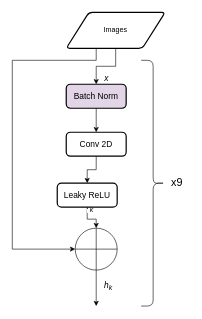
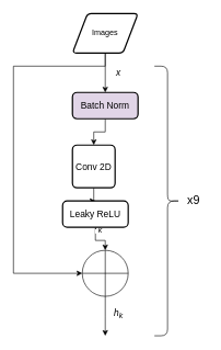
  <mxCell id="0" />
  <mxCell id="1" parent="0" />
  <mxCell id="2" value="&lt;i&gt;&lt;font style=&quot;font-size: 14px&quot;&gt;x&lt;/font&gt;&lt;/i&gt;" style="edgeStyle=orthogonalEdgeStyle;rounded=0;orthogonalLoop=1;jettySize=auto;html=1;" edge="1" parent="1" source="4" target="6"><mxGeometry y="20" relative="1" as="geometry"><mxPoint as="offset" /></mxGeometry></mxCell>
  <mxCell id="3" style="edgeStyle=orthogonalEdgeStyle;rounded=0;orthogonalLoop=1;jettySize=auto;html=1;exitX=0.5;exitY=1;exitDx=0;exitDy=0;entryX=0;entryY=0.5;entryDx=0;entryDy=0;entryPerimeter=0;" edge="1" parent="1" source="4" target="12"><mxGeometry relative="1" as="geometry"><Array as="points"><mxPoint x="160" y="100" /><mxPoint x="20" y="100" /><mxPoint x="20" y="415" /></Array></mxGeometry></mxCell>
- <mxCell id="4" value="Images" style="shape=parallelogram;html=1;strokeWidth=2;perimeter=parallelogramPerimeter;whiteSpace=wrap;rounded=1;arcSize=12;size=0.23;" vertex="1" parent="1"><mxGeometry x="110" y="20" width="165" height="60" as="geometry" /></mxCell>
+ <mxCell id="4" value="Images" style="shape=parallelogram;html=1;strokeWidth=2;perimeter=parallelogramPerimeter;whiteSpace=wrap;rounded=1;arcSize=12;size=0.23;" vertex="1" parent="1"><mxGeometry x="110" y="20" width="100" height="60" as="geometry" /></mxCell>
  <mxCell id="5" value="" style="edgeStyle=orthogonalEdgeStyle;rounded=0;orthogonalLoop=1;jettySize=auto;html=1;" edge="1" parent="1" source="6" target="8"><mxGeometry relative="1" as="geometry" /></mxCell>
  <mxCell id="6" value="&lt;font style=&quot;font-size: 14px&quot;&gt;Batch Norm&lt;/font&gt;" style="rounded=1;whiteSpace=wrap;html=1;absoluteArcSize=1;arcSize=14;strokeWidth=2;fillColor=#e1d5e7;" vertex="1" parent="1"><mxGeometry x="110" y="140" width="100" height="40" as="geometry" /></mxCell>
  <mxCell id="7" value="" style="edgeStyle=orthogonalEdgeStyle;rounded=0;orthogonalLoop=1;jettySize=auto;html=1;" edge="1" parent="1" source="8" target="10"><mxGeometry relative="1" as="geometry" /></mxCell>
- <mxCell id="8" value="&lt;font style=&quot;font-size: 14px&quot;&gt;Conv 2D&lt;/font&gt;" style="rounded=1;whiteSpace=wrap;html=1;absoluteArcSize=1;arcSize=14;strokeWidth=2;" vertex="1" parent="1"><mxGeometry x="110" y="220" width="100" height="40" as="geometry" /></mxCell>
+ <mxCell id="8" value="&lt;font style=&quot;font-size: 14px&quot;&gt;Conv 2D&lt;/font&gt;" style="rounded=1;whiteSpace=wrap;html=1;absoluteArcSize=1;arcSize=14;strokeWidth=2;" vertex="1" parent="1"><mxGeometry x="110" y="220" width="65" height="65" as="geometry" /></mxCell>
  <mxCell id="9" value="&lt;font style=&quot;font-size: 14px&quot;&gt;&lt;i&gt;r&lt;sub&gt;k&lt;/sub&gt;&lt;/i&gt;&lt;/font&gt;" style="edgeStyle=orthogonalEdgeStyle;rounded=0;orthogonalLoop=1;jettySize=auto;html=1;" edge="1" parent="1" source="10" target="12"><mxGeometry y="20" relative="1" as="geometry"><mxPoint as="offset" /></mxGeometry></mxCell>
  <mxCell id="10" value="&lt;font style=&quot;font-size: 14px&quot;&gt;Leaky ReLU&lt;/font&gt;" style="rounded=1;whiteSpace=wrap;html=1;absoluteArcSize=1;arcSize=14;strokeWidth=2;" vertex="1" parent="1"><mxGeometry x="95" y="305" width="100" height="40" as="geometry" /></mxCell>
  <mxCell id="11" value="&lt;i&gt;&lt;font style=&quot;font-size: 14px&quot;&gt;&lt;font&gt;h&lt;/font&gt;&lt;font&gt;&lt;sub&gt;k&lt;/sub&gt;&lt;/font&gt;&lt;/font&gt;&lt;/i&gt;" style="edgeStyle=orthogonalEdgeStyle;rounded=0;orthogonalLoop=1;jettySize=auto;html=1;exitX=0.5;exitY=1;exitDx=0;exitDy=0;exitPerimeter=0;" edge="1" parent="1" source="12"><mxGeometry x="-0.143" y="20" relative="1" as="geometry"><mxPoint x="160" y="510" as="targetPoint" /><mxPoint as="offset" /></mxGeometry></mxCell>
  <mxCell id="12" value="" style="verticalLabelPosition=bottom;verticalAlign=top;html=1;shape=mxgraph.flowchart.summing_function;" vertex="1" parent="1"><mxGeometry x="125" y="380" width="70" height="70" as="geometry" /></mxCell>
  <mxCell id="13" style="edgeStyle=orthogonalEdgeStyle;rounded=0;orthogonalLoop=1;jettySize=auto;html=1;exitX=0.5;exitY=1;exitDx=0;exitDy=0;" edge="1" parent="1" source="8" target="8"><mxGeometry relative="1" as="geometry" /></mxCell>
  <mxCell id="14" value="" style="shape=curlyBracket;whiteSpace=wrap;html=1;rounded=1;rotation=-180;" vertex="1" parent="1"><mxGeometry x="235" y="100" width="40" height="410" as="geometry" /></mxCell>
  <mxCell id="15" value="&lt;font style=&quot;font-size: 18px&quot;&gt;x9&lt;/font&gt;" style="text;html=1;strokeColor=none;fillColor=none;align=center;verticalAlign=middle;whiteSpace=wrap;rounded=0;" vertex="1" parent="1"><mxGeometry x="275" y="295" width="40" height="20" as="geometry" /></mxCell>
